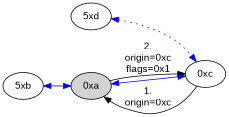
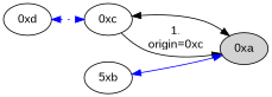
  digraph {
    fontname="Liberation Sans"
    rankdir=LR
    node [fontname="Liberation Sans"]
    edge [fontname="Liberation Sans" color=blue dir=both]
    n1 [label="0xa" style=filled]
    "0xc"
    n3 [label="5xb"]
-   "0xd" [label="5xd"]
-   n1 -> "0xc" [label="2.\norigin=0xc\nflags=0x1" color="" dir=""]
-   "0xc" -> n1
+   "0xd"
+   "0xc" -> n1 [color=black]
    "0xc" -> n1 [label="1.\norigin=0xc" color="" dir=""]
    n3 -> n1
    "0xd" -> "0xc" [style=dotted]
  }
